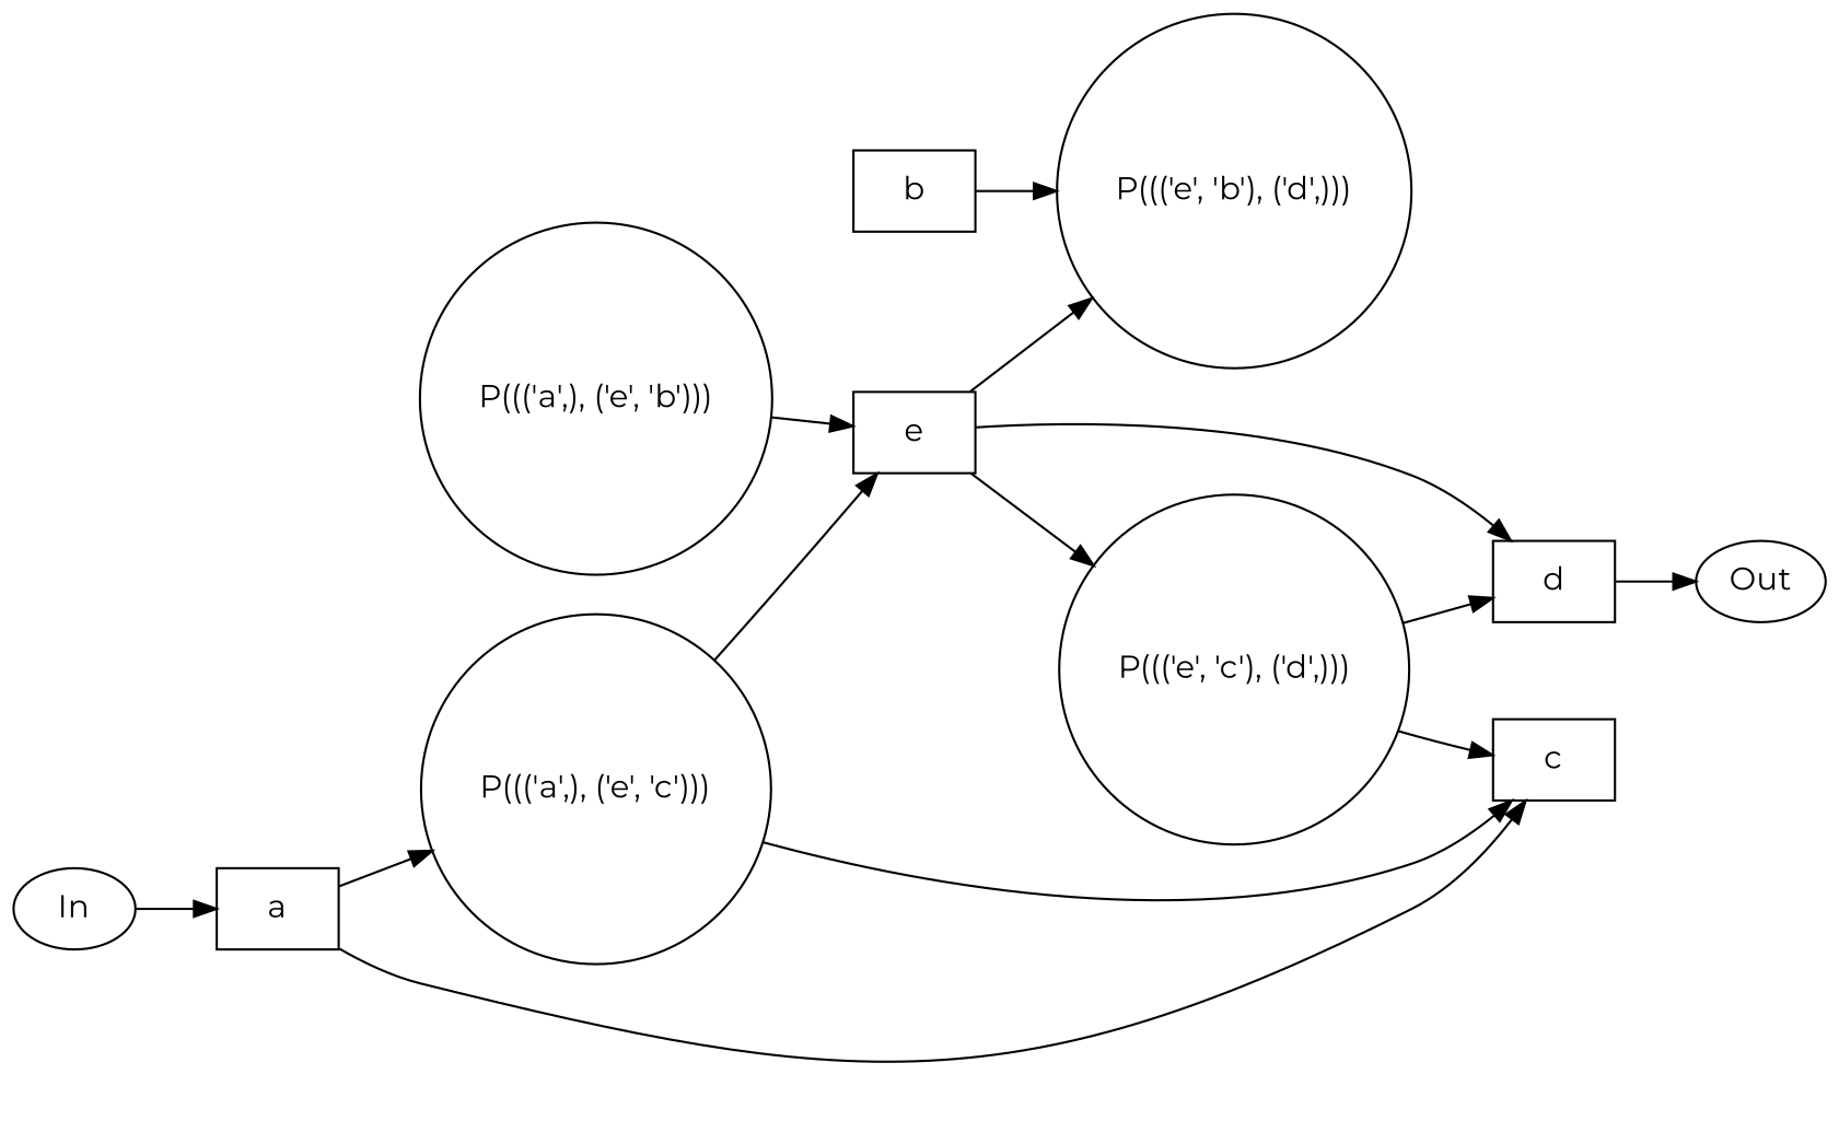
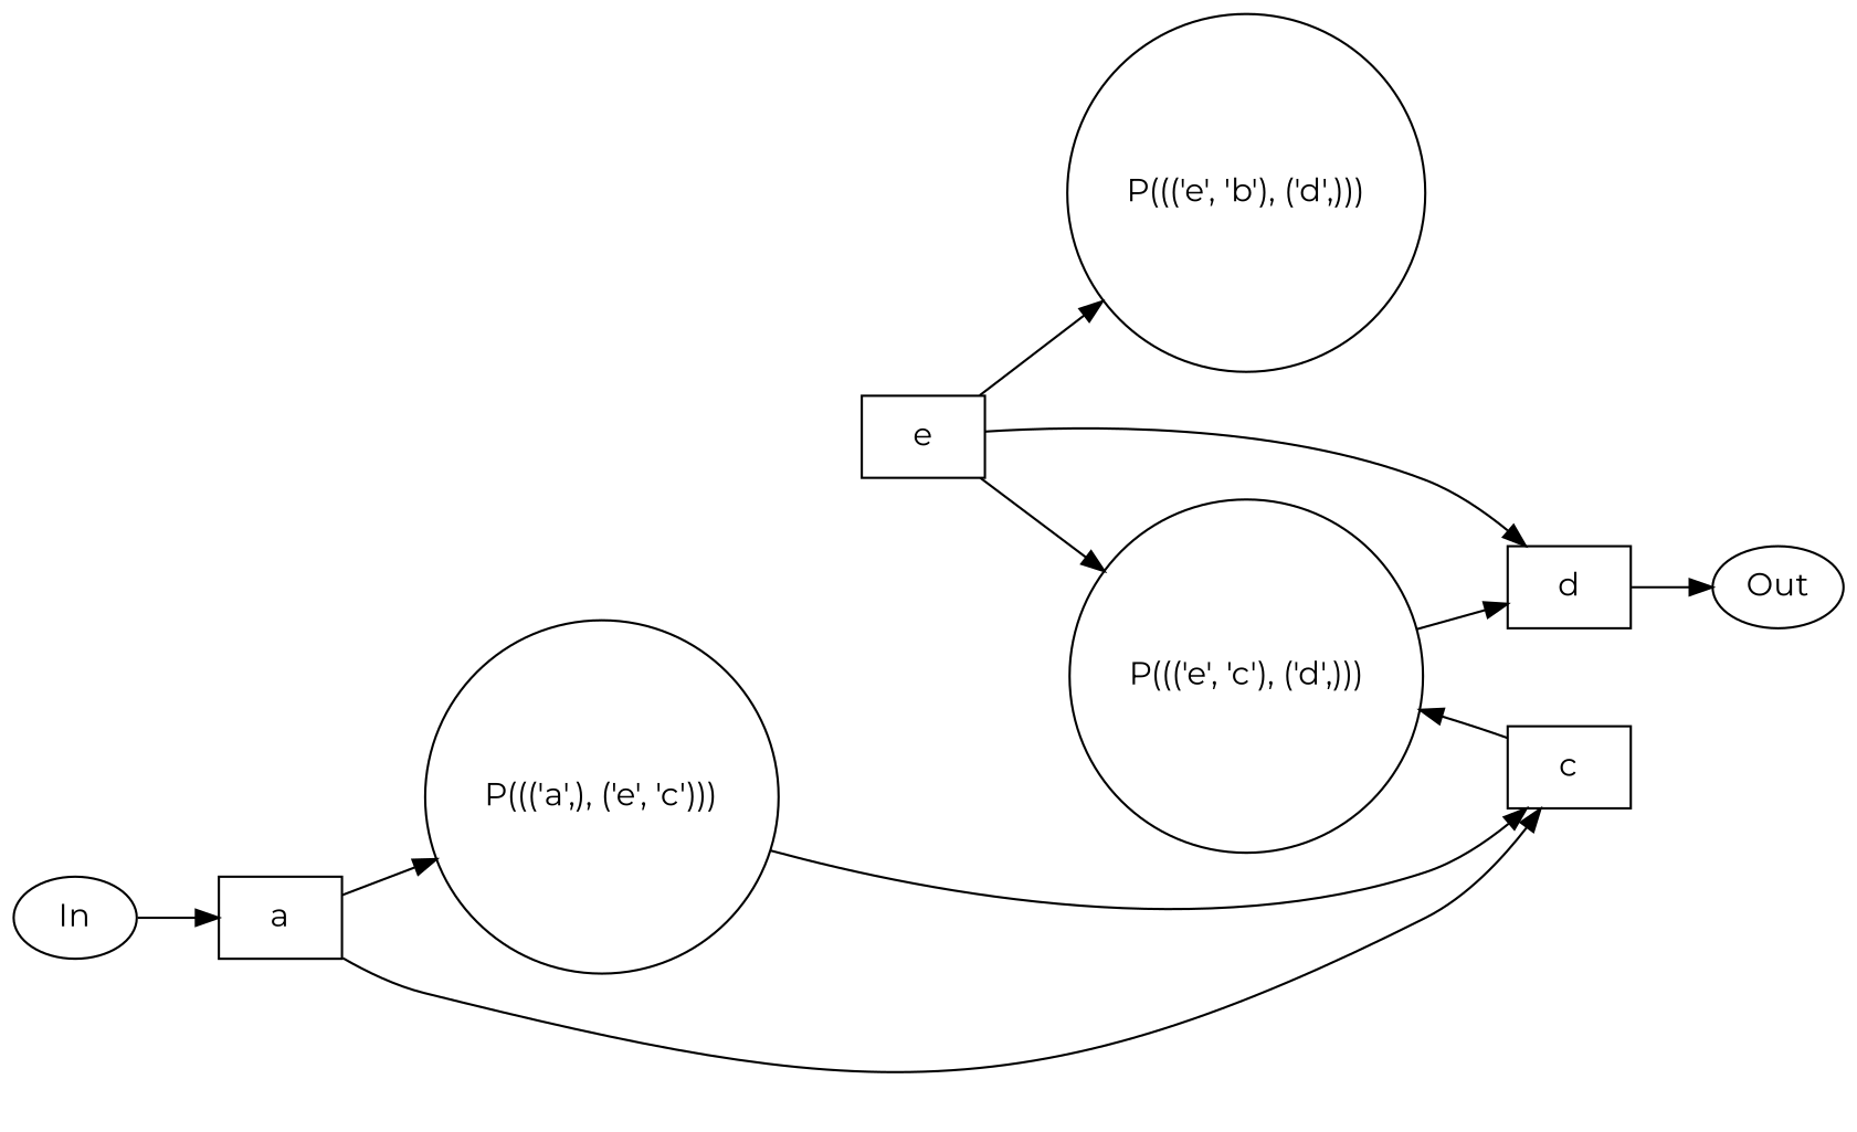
  digraph {
    fontname=Montserrat
    rankdir=LR
    node [fontname=Montserrat shape=box]
    edge [fontname=Montserrat]
    "P((('e', 'c'), ('d',)))" [shape=circle]
    c
    d
    "P((('e', 'b'), ('d',)))" [shape=circle]
-   b
    a
    "P((('a',), ('e', 'c')))" [shape=circle]
    e
-   "P((('a',), ('e', 'b')))" [shape=circle]
    Out [shape=""]
    In [shape=""]
    "P((('e', 'c'), ('d',)))" -> d
-   "P((('e', 'c'), ('d',)))" -> c
+   c -> "P((('e', 'c'), ('d',)))"
    d -> Out
-   b -> "P((('e', 'b'), ('d',)))"
    a -> c
    a -> "P((('a',), ('e', 'c')))"
    "P((('a',), ('e', 'c')))" -> c
-   "P((('a',), ('e', 'c')))" -> e
    e -> "P((('e', 'c'), ('d',)))"
    e -> d
    e -> "P((('e', 'b'), ('d',)))"
-   "P((('a',), ('e', 'b')))" -> e
    In -> a
  }
